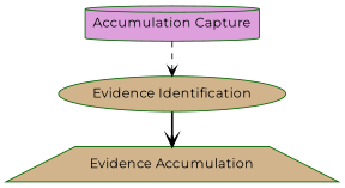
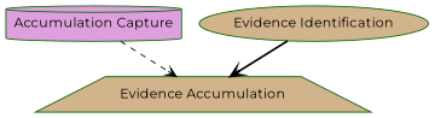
  digraph {
    fontname=Montserrat
    node [color=darkgreen fillcolor=tan fontname=Montserrat style=filled]
    edge [arrowhead=vee fontname=Montserrat]
    n1 [fillcolor=plum label="Accumulation Capture" shape=cylinder]
    n2 [label="Evidence Identification" shape=ellipse]
    n3 [label="Evidence Accumulation" shape=trapezium]
-   n1 -> n2 [style=dashed]
+   n1 -> n3 [style=dashed]
    n2 -> n3 [style=bold]
  }
